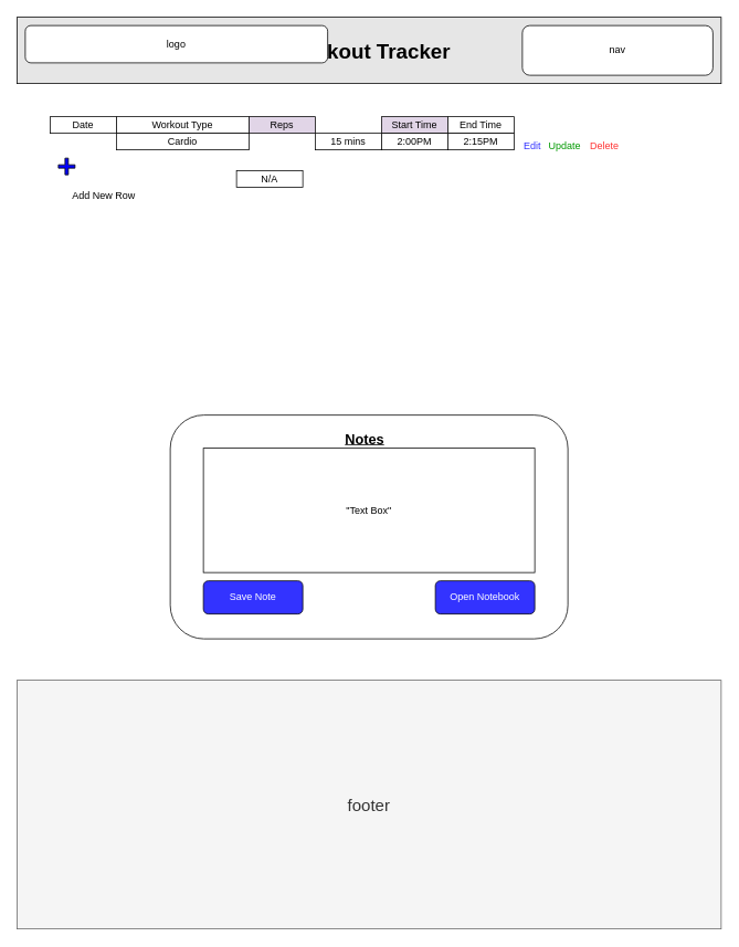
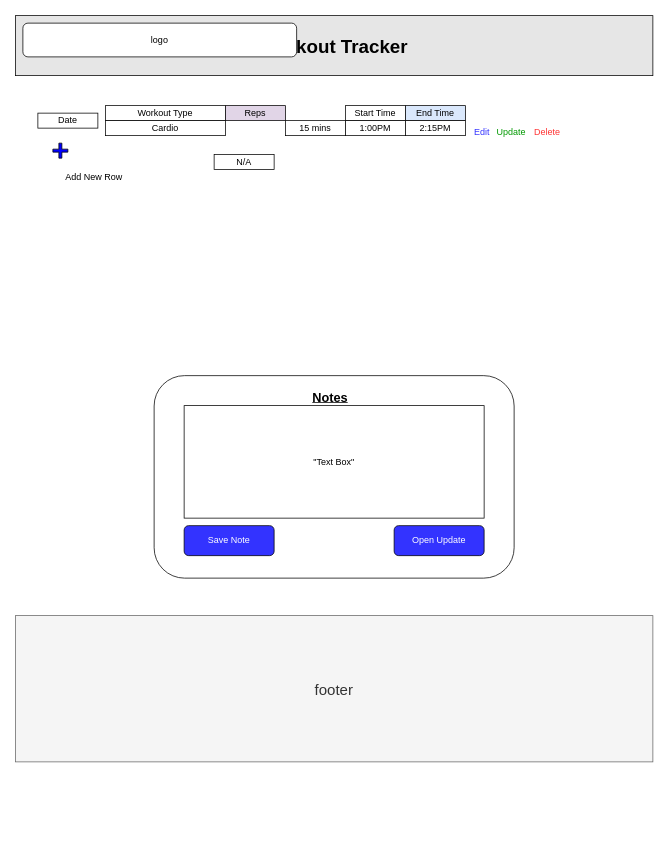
  <mxCell id="0" />
  <mxCell id="1" parent="0" />
  <mxCell id="2" value="&lt;b&gt;&lt;font style=&quot;font-size: 25px;&quot;&gt;Workout Tracker&lt;/font&gt;&lt;/b&gt;" style="rounded=0;whiteSpace=wrap;html=1;fillColor=#E6E6E6;" parent="1" vertex="1"><mxGeometry width="850" height="80" as="geometry" x="20" y="20" /></mxCell>
  <mxCell id="3" value="logo" style="rounded=1;whiteSpace=wrap;html=1;" parent="1" vertex="1"><mxGeometry x="30" y="30" width="365" height="45" as="geometry" /></mxCell>
- <mxCell id="4" value="nav" style="rounded=1;whiteSpace=wrap;html=1;" parent="1" vertex="1"><mxGeometry x="630" y="30" width="230" height="60" as="geometry" /></mxCell>
- <mxCell id="5" value="&lt;font style=&quot;font-size: 20px;&quot;&gt;footer&lt;/font&gt;" style="rounded=0;whiteSpace=wrap;html=1;fillColor=#f5f5f5;fontColor=#333333;strokeColor=#666666;" parent="1" vertex="1"><mxGeometry y="820" width="850" height="300" as="geometry" x="20" /></mxCell>
- <mxCell id="6" value="Date" style="rounded=0;whiteSpace=wrap;html=1;" vertex="1" parent="1"><mxGeometry x="60" y="140" width="80" height="20" as="geometry" /></mxCell>
- <mxCell id="7" value="Start Time" style="rounded=0;whiteSpace=wrap;html=1;fillColor=#e1d5e7;" vertex="1" parent="1"><mxGeometry x="460" y="140" width="80" height="20" as="geometry" /></mxCell>
- <mxCell id="8" value="End Time" style="rounded=0;whiteSpace=wrap;html=1;" vertex="1" parent="1"><mxGeometry x="540" y="140" width="80" height="20" as="geometry" /></mxCell>
+ <mxCell id="5" value="&lt;font style=&quot;font-size: 20px;&quot;&gt;footer&lt;/font&gt;" style="rounded=0;whiteSpace=wrap;html=1;fillColor=#f5f5f5;fontColor=#333333;strokeColor=#666666;" parent="1" vertex="1"><mxGeometry x="20" y="820" width="850" height="195" as="geometry" /></mxCell>
+ <mxCell id="6" value="Date" style="rounded=0;whiteSpace=wrap;html=1;" vertex="1" parent="1"><mxGeometry x="50" y="150" width="80" height="20" as="geometry" /></mxCell>
+ <mxCell id="7" value="Start Time" style="rounded=0;whiteSpace=wrap;html=1;" vertex="1" parent="1"><mxGeometry x="460" y="140" width="80" height="20" as="geometry" /></mxCell>
+ <mxCell id="8" value="End Time" style="rounded=0;whiteSpace=wrap;html=1;fillColor=#dae8fc;" vertex="1" parent="1"><mxGeometry x="540" y="140" width="80" height="20" as="geometry" /></mxCell>
  <mxCell id="9" value="Workout Type" style="rounded=0;whiteSpace=wrap;html=1;" vertex="1" parent="1"><mxGeometry x="140" y="140" width="160" height="20" as="geometry" /></mxCell>
  <mxCell id="10" value="Reps" style="rounded=0;whiteSpace=wrap;html=1;fillColor=#e1d5e7;" vertex="1" parent="1"><mxGeometry x="300" y="140" width="80" height="20" as="geometry" /></mxCell>
  <mxCell id="11" value="" style="rounded=1;whiteSpace=wrap;html=1;fillStyle=cross-hatch;" vertex="1" parent="1"><mxGeometry x="205" y="500" width="480" height="270" as="geometry" /></mxCell>
  <mxCell id="12" value="&lt;b style=&quot;font-size: 17px;&quot;&gt;&lt;font style=&quot;font-size: 17px;&quot;&gt;&lt;u style=&quot;font-size: 17px;&quot;&gt;Notes&lt;/u&gt;&lt;/font&gt;&lt;/b&gt;" style="text;html=1;strokeColor=none;fillColor=none;align=center;verticalAlign=middle;whiteSpace=wrap;rounded=0;fontSize=17;" vertex="1" parent="1"><mxGeometry x="330" y="520" width="220" height="20" as="geometry" /></mxCell>
  <mxCell id="13" value="" style="shape=cross;whiteSpace=wrap;html=1;fillColor=#0000FF;" vertex="1" parent="1"><mxGeometry x="70" y="190" width="20" height="20" as="geometry" /></mxCell>
  <mxCell id="14" value="Add New Row" style="text;html=1;strokeColor=none;fillColor=none;align=center;verticalAlign=middle;whiteSpace=wrap;rounded=0;" vertex="1" parent="1"><mxGeometry x="75" y="220" width="100" height="30" as="geometry" /></mxCell>
  <mxCell id="15" value="&lt;font color=&quot;#ffffff&quot;&gt;Save Note&lt;/font&gt;" style="rounded=1;whiteSpace=wrap;html=1;fillColor=#3333FF;" vertex="1" parent="1"><mxGeometry x="245" y="700" width="120" height="40" as="geometry" /></mxCell>
- <mxCell id="16" value="&lt;font color=&quot;#ffffff&quot;&gt;Open Notebook&lt;/font&gt;" style="rounded=1;whiteSpace=wrap;html=1;fillColor=#3333FF;" vertex="1" parent="1"><mxGeometry x="525" y="700" width="120" height="40" as="geometry" /></mxCell>
+ <mxCell id="16" value="&lt;font color=&quot;#ffffff&quot;&gt;Open Update&lt;/font&gt;" style="rounded=1;whiteSpace=wrap;html=1;fillColor=#3333FF;" vertex="1" parent="1"><mxGeometry x="525" y="700" width="120" height="40" as="geometry" /></mxCell>
  <mxCell id="17" value="Cardio" style="rounded=0;whiteSpace=wrap;html=1;" vertex="1" parent="1"><mxGeometry x="140" y="160" width="160" height="20" as="geometry" /></mxCell>
  <mxCell id="18" value="N/A" style="rounded=0;whiteSpace=wrap;html=1;" vertex="1" parent="1"><mxGeometry x="285" y="205" width="80" height="20" as="geometry" /></mxCell>
  <mxCell id="19" value="15 mins" style="rounded=0;whiteSpace=wrap;html=1;" vertex="1" parent="1"><mxGeometry x="380" y="160" width="80" height="20" as="geometry" /></mxCell>
- <mxCell id="20" value="2:00PM" style="rounded=0;whiteSpace=wrap;html=1;" vertex="1" parent="1"><mxGeometry x="460" y="160" width="80" height="20" as="geometry" /></mxCell>
+ <mxCell id="20" value="1:00PM" style="rounded=0;whiteSpace=wrap;html=1;" vertex="1" parent="1"><mxGeometry x="460" y="160" width="80" height="20" as="geometry" /></mxCell>
  <mxCell id="21" value="2:15PM" style="rounded=0;whiteSpace=wrap;html=1;" vertex="1" parent="1"><mxGeometry x="540" y="160" width="80" height="20" as="geometry" /></mxCell>
  <mxCell id="22" value="&lt;font color=&quot;#3333ff&quot;&gt;Edit&lt;/font&gt;" style="text;html=1;strokeColor=none;fillColor=none;align=left;verticalAlign=middle;whiteSpace=wrap;rounded=0;" vertex="1" parent="1"><mxGeometry x="630" y="160" width="30" height="30" as="geometry" /></mxCell>
  <mxCell id="23" value="&lt;font color=&quot;#009900&quot;&gt;Update&lt;/font&gt;" style="text;html=1;strokeColor=none;fillColor=none;align=left;verticalAlign=middle;whiteSpace=wrap;rounded=0;" vertex="1" parent="1"><mxGeometry x="660" y="160" width="50" height="30" as="geometry" /></mxCell>
  <mxCell id="24" value="&lt;font color=&quot;#ff3333&quot;&gt;Delete&lt;/font&gt;" style="text;html=1;strokeColor=none;fillColor=none;align=left;verticalAlign=middle;whiteSpace=wrap;rounded=0;" vertex="1" parent="1"><mxGeometry x="710" y="160" width="40" height="30" as="geometry" /></mxCell>
  <mxCell id="25" value="&quot;Text Box&quot;" style="rounded=0;whiteSpace=wrap;html=1;" vertex="1" parent="1"><mxGeometry x="245" y="540" width="400" height="150" as="geometry" /></mxCell>
